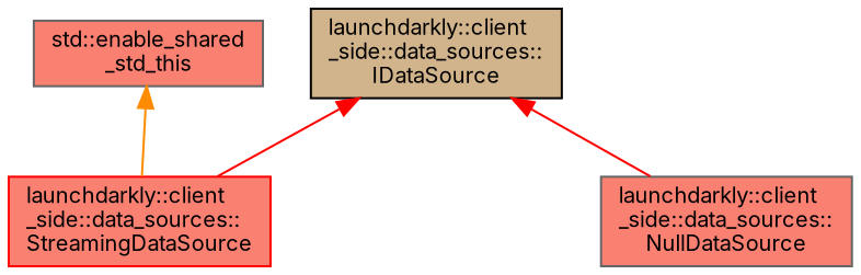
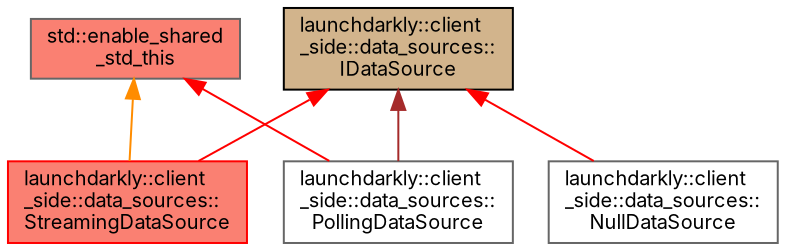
  digraph {
    fontname=Inter
    rankdir=TB
    node [color=gray40 fillcolor=salmon fontname=Inter fontsize=10 shape=box style=filled]
    edge [color=red dir=back fontname=Inter fontsize=10 labelfontname=Helvetica labelfontsize=10 style=solid]
    n1 [height=0.2 label="std::enable_shared\l_std_this" width=0.4]
+   n2 [fillcolor=white height=0.2 label="launchdarkly::client\l_side::data_sources::\lPollingDataSource" width=0.4]
    n3 [color=red height=0.2 label="launchdarkly::client\l_side::data_sources::\lStreamingDataSource" width=0.4]
    n4 [color=black fillcolor=tan height=0.2 label="launchdarkly::client\l_side::data_sources::\lIDataSource" width=0.4]
-   n5 [height=0.2 label="launchdarkly::client\l_side::data_sources::\lNullDataSource" width=0.4]
+   n5 [fillcolor=white height=0.2 label="launchdarkly::client\l_side::data_sources::\lNullDataSource" width=0.4]
+   n1 -> n2
    n1 -> n3 [color=darkorange]
+   n4 -> n2 [color=brown]
    n4 -> n3
    n4 -> n5
  }
